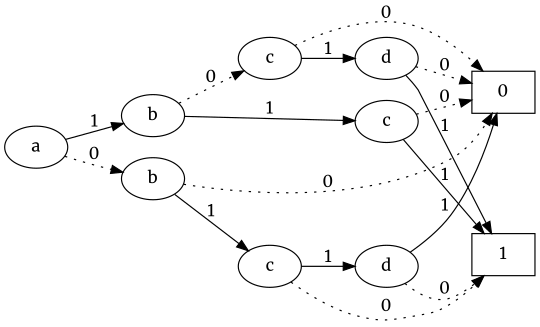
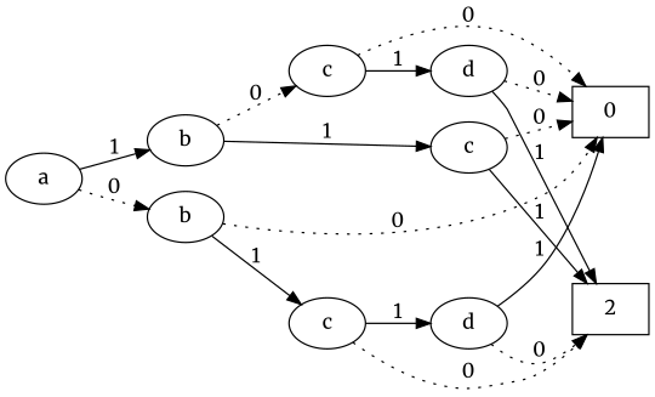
  digraph {
    rankdir=LR
    fontname=Merriweather
    node [fontname=Merriweather]
    edge [style=dotted fontname=Merriweather]
    n1 [label=a]
    n2 [label=b]
    n3 [label=b]
    n4 [label=c]
    n5 [label=c]
    n6 [label=c]
    n7 [label=d]
    n8 [label=d]
    n9 [label=0 shape=box]
-   n10 [label=1 shape=box]
+   n10 [label=2 shape=box]
    subgraph sub_1 {
      rank=same
      n1
    }
    subgraph sub_2 {
      rank=same
      n2
    }
    subgraph sub_3 {
      rank=same
      n3
    }
    subgraph sub_4 {
      rank=same
      n4
    }
    subgraph sub_5 {
      rank=same
      n5
    }
    subgraph sub_6 {
      rank=same
      n6
    }
    subgraph sub_7 {
      rank=same
      n7
    }
    subgraph sub_8 {
      rank=same
      n8
    }
    n1 -> n2 [label=0]
    n1 -> n3 [label=1 style=solid]
    n2 -> n4 [label=1 style=solid]
    n2 -> n9 [label=0]
    n3 -> n5 [label=0]
    n3 -> n6 [label=1 style=solid]
    n4 -> n7 [label=1 style=solid]
    n4 -> n10 [label=0]
    n5 -> n8 [label=1 style=solid]
    n5 -> n9 [label=0]
    n6 -> n9 [label=0]
    n6 -> n10 [label=1 style=solid]
    n7 -> n9 [label=1 style=solid]
    n7 -> n10 [label=0]
    n8 -> n9 [label=0]
    n8 -> n10 [label=1 style=solid]
  }
